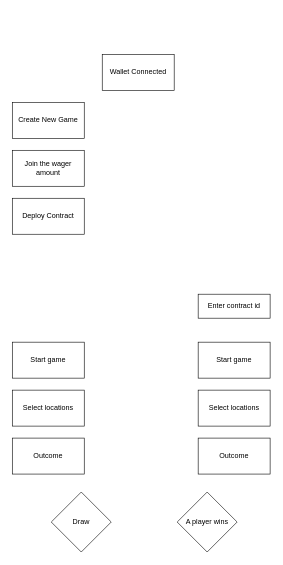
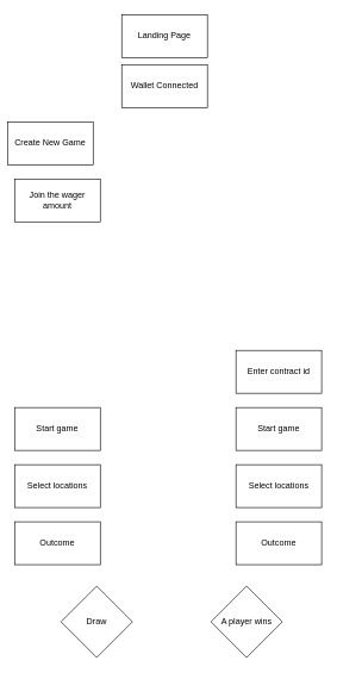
  <mxCell id="0" />
  <mxCell id="1" parent="0" />
  <mxCell id="2" value="Wallet Connected" style="rounded=0;whiteSpace=wrap;html=1;" vertex="1" parent="1"><mxGeometry x="170" y="90" width="120" height="60" as="geometry" /></mxCell>
- <mxCell id="3" value="Create New Game" style="rounded=0;whiteSpace=wrap;html=1;" vertex="1" parent="1"><mxGeometry x="20" y="170" width="120" height="60" as="geometry" /></mxCell>
+ <mxCell id="3" value="Create New Game" style="rounded=0;whiteSpace=wrap;html=1;" vertex="1" parent="1"><mxGeometry x="10" y="170" width="120" height="60" as="geometry" /></mxCell>
  <mxCell id="4" value="Join the wager amount" style="rounded=0;whiteSpace=wrap;html=1;" vertex="1" parent="1"><mxGeometry x="20" y="250" width="120" height="60" as="geometry" /></mxCell>
- <mxCell id="5" value="Deploy Contract" style="rounded=0;whiteSpace=wrap;html=1;" vertex="1" parent="1"><mxGeometry x="20" y="330" width="120" height="60" as="geometry" /></mxCell>
- <mxCell id="6" value="Enter contract id" style="rounded=0;whiteSpace=wrap;html=1;" vertex="1" parent="1"><mxGeometry x="330" y="490" width="120" height="40" as="geometry" /></mxCell>
+ <mxCell id="6" value="Enter contract id" style="rounded=0;whiteSpace=wrap;html=1;" vertex="1" parent="1"><mxGeometry x="330" y="490" width="120" height="60" as="geometry" /></mxCell>
+ <mxCell id="7" value="Landing Page" style="rounded=0;whiteSpace=wrap;html=1;" vertex="1" parent="1"><mxGeometry x="170" width="120" height="60" as="geometry" y="20" /></mxCell>
  <mxCell id="8" value="Start game" style="rounded=0;whiteSpace=wrap;html=1;" vertex="1" parent="1"><mxGeometry x="20" y="570" width="120" height="60" as="geometry" /></mxCell>
  <mxCell id="9" value="Start game" style="rounded=0;whiteSpace=wrap;html=1;" vertex="1" parent="1"><mxGeometry x="330" y="570" width="120" height="60" as="geometry" /></mxCell>
  <mxCell id="10" value="Select locations" style="rounded=0;whiteSpace=wrap;html=1;" vertex="1" parent="1"><mxGeometry x="20" y="650" width="120" height="60" as="geometry" /></mxCell>
  <mxCell id="11" value="Select locations" style="rounded=0;whiteSpace=wrap;html=1;" vertex="1" parent="1"><mxGeometry x="330" y="650" width="120" height="60" as="geometry" /></mxCell>
  <mxCell id="12" value="Outcome" style="rounded=0;whiteSpace=wrap;html=1;" vertex="1" parent="1"><mxGeometry x="20" y="730" width="120" height="60" as="geometry" /></mxCell>
  <mxCell id="13" value="Outcome" style="rounded=0;whiteSpace=wrap;html=1;" vertex="1" parent="1"><mxGeometry x="330" y="730" width="120" height="60" as="geometry" /></mxCell>
  <mxCell id="14" value="Draw" style="rhombus;whiteSpace=wrap;html=1;" vertex="1" parent="1"><mxGeometry x="85" y="820" width="100" height="100" as="geometry" /></mxCell>
  <mxCell id="15" value="A player wins" style="rhombus;whiteSpace=wrap;html=1;" vertex="1" parent="1"><mxGeometry x="295" y="820" width="100" height="100" as="geometry" /></mxCell>
